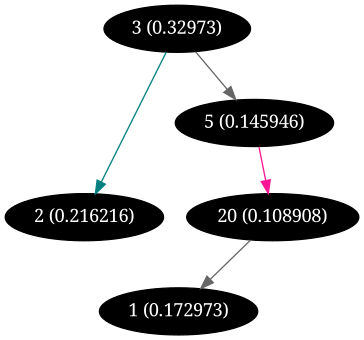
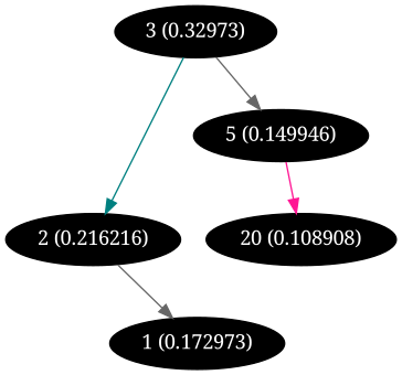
  digraph {
    fontname="Noto Serif"
    node [fillcolor=black fontcolor=white fontname="Noto Serif" style=filled]
    edge [color=gray40 fontname="Noto Serif"]
    "3 (0.32973)"
    "2 (0.216216)"
-   "5 (0.145946)"
+   "5 (0.145946)" [label="5 (0.149946)"]
    "1 (0.172973)"
    n5 [label="20 (0.108908)"]
    "3 (0.32973)" -> "2 (0.216216)" [color=teal]
    "3 (0.32973)" -> "5 (0.145946)"
-   n5 -> "1 (0.172973)"
+   "2 (0.216216)" -> "1 (0.172973)"
    "5 (0.145946)" -> n5 [color=deeppink]
  }
